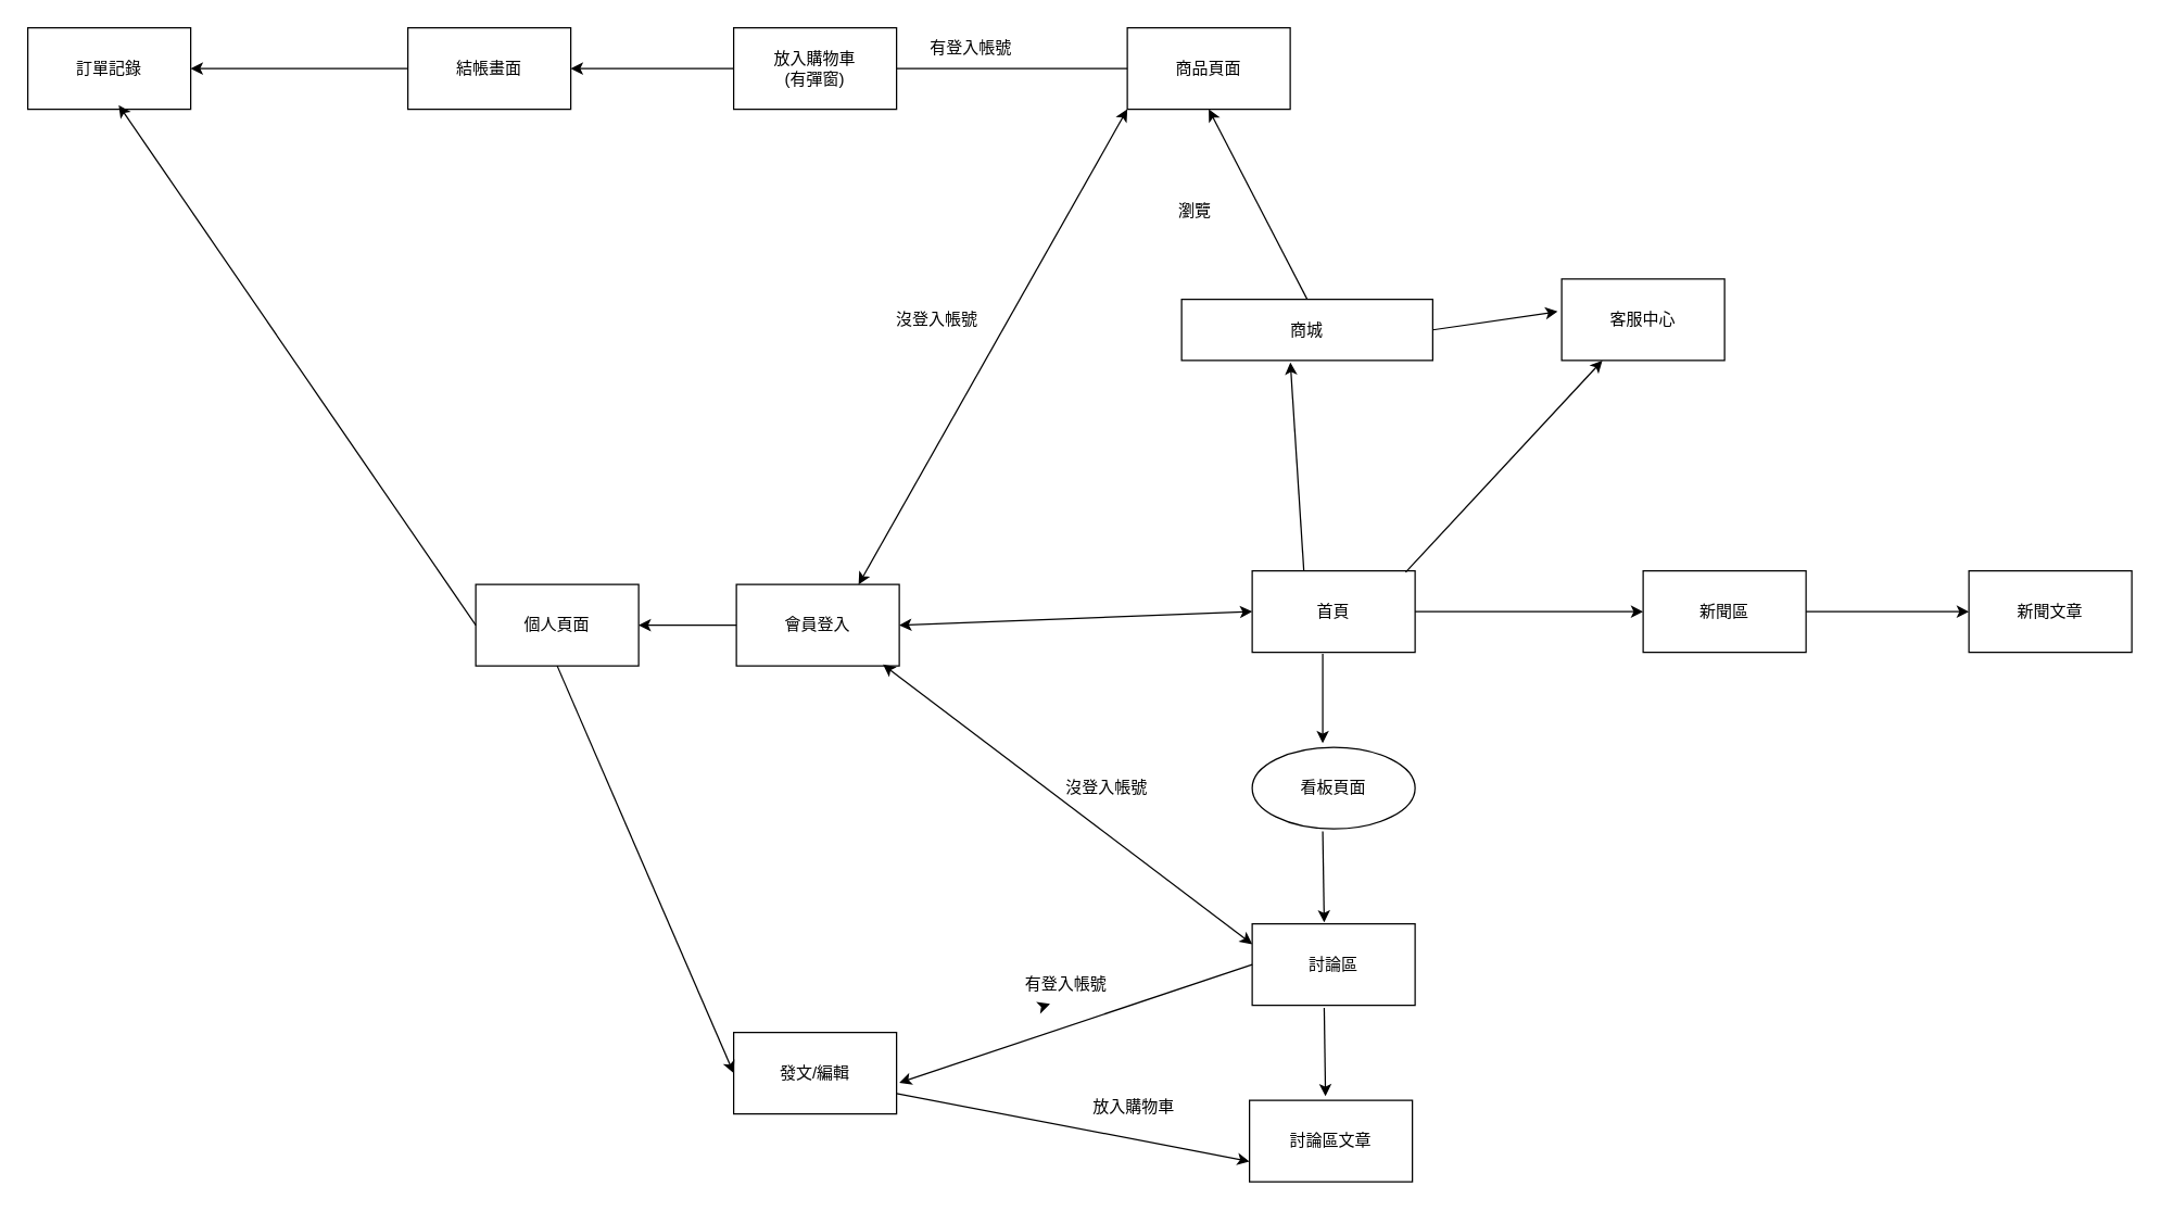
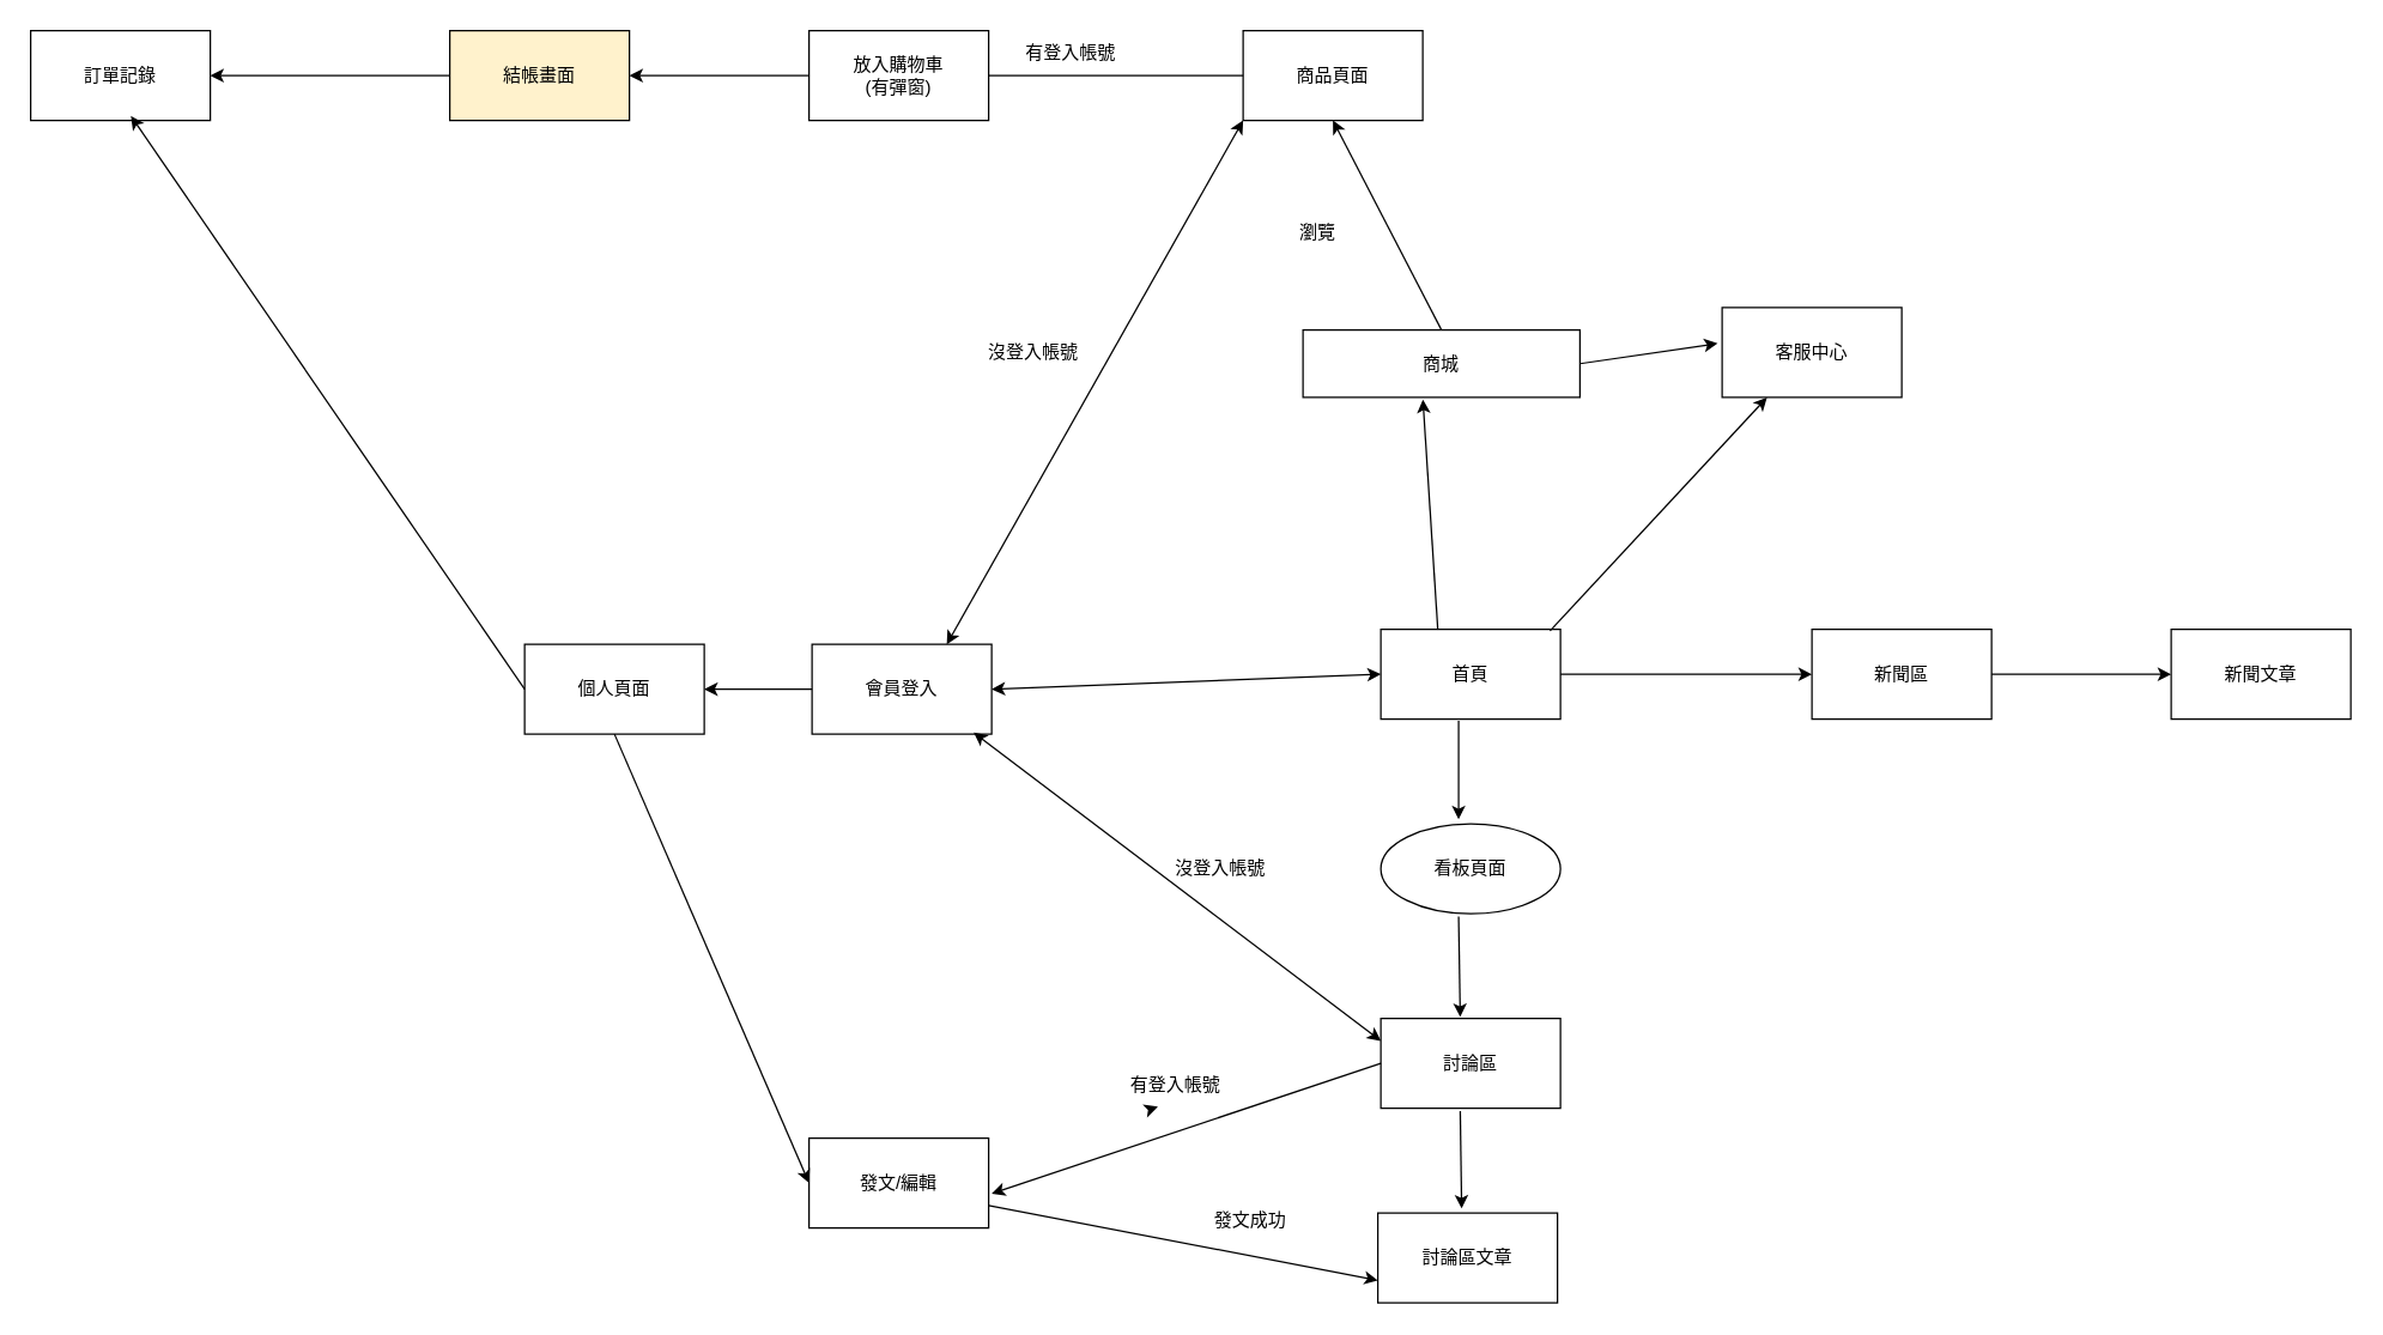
  <mxCell id="0" />
  <mxCell id="1" parent="0" />
  <mxCell id="2" value="首頁" style="rounded=0;whiteSpace=wrap;html=1;" parent="1" vertex="1"><mxGeometry x="922" y="420" width="120" height="60" as="geometry" /></mxCell>
  <mxCell id="3" value="看板頁面" style="ellipse;whiteSpace=wrap;html=1;" parent="1" vertex="1"><mxGeometry x="922" y="550" width="120" height="60" as="geometry" /></mxCell>
  <mxCell id="4" value="" style="endArrow=classic;html=1;rounded=0;exitX=0.433;exitY=1.017;exitDx=0;exitDy=0;exitPerimeter=0;entryX=0.433;entryY=-0.05;entryDx=0;entryDy=0;entryPerimeter=0;" parent="1" source="2" target="3" edge="1"><mxGeometry width="50" height="50" relative="1" as="geometry"><mxPoint x="972" y="550" as="sourcePoint" /><mxPoint x="1022" y="500" as="targetPoint" /></mxGeometry></mxCell>
  <mxCell id="5" value="討論區" style="rounded=0;whiteSpace=wrap;html=1;" parent="1" vertex="1"><mxGeometry x="922" y="680" width="120" height="60" as="geometry" /></mxCell>
  <mxCell id="6" value="" style="endArrow=classic;html=1;rounded=0;exitX=0.433;exitY=1.033;exitDx=0;exitDy=0;exitPerimeter=0;entryX=0.442;entryY=-0.017;entryDx=0;entryDy=0;entryPerimeter=0;" parent="1" source="3" target="5" edge="1"><mxGeometry width="50" height="50" relative="1" as="geometry"><mxPoint x="972" y="680" as="sourcePoint" /><mxPoint x="1022" y="630" as="targetPoint" /></mxGeometry></mxCell>
  <mxCell id="7" value="討論區文章" style="rounded=0;whiteSpace=wrap;html=1;" parent="1" vertex="1"><mxGeometry x="920" y="810" width="120" height="60" as="geometry" /></mxCell>
  <mxCell id="8" value="" style="endArrow=classic;html=1;rounded=0;exitX=0.442;exitY=1.033;exitDx=0;exitDy=0;exitPerimeter=0;entryX=0.45;entryY=-0.05;entryDx=0;entryDy=0;entryPerimeter=0;" parent="1" source="5" edge="1"><mxGeometry width="50" height="50" relative="1" as="geometry"><mxPoint x="972" y="800" as="sourcePoint" /><mxPoint x="976" y="807" as="targetPoint" /></mxGeometry></mxCell>
  <mxCell id="9" value="會員登入" style="rounded=0;whiteSpace=wrap;html=1;" parent="1" vertex="1"><mxGeometry x="542" y="430" width="120" height="60" as="geometry" /></mxCell>
  <mxCell id="10" value="新聞區" style="rounded=0;whiteSpace=wrap;html=1;" parent="1" vertex="1"><mxGeometry x="1210" y="420" width="120" height="60" as="geometry" /></mxCell>
  <mxCell id="11" value="" style="endArrow=classic;html=1;rounded=0;exitX=1;exitY=0.5;exitDx=0;exitDy=0;" parent="1" source="2" edge="1"><mxGeometry width="50" height="50" relative="1" as="geometry"><mxPoint x="972" y="400" as="sourcePoint" /><mxPoint x="1210" y="450" as="targetPoint" /><Array as="points"><mxPoint x="1140" y="450" /></Array></mxGeometry></mxCell>
  <mxCell id="12" value="新聞文章" style="rounded=0;whiteSpace=wrap;html=1;" parent="1" vertex="1"><mxGeometry x="1450" y="420" width="120" height="60" as="geometry" /></mxCell>
  <mxCell id="13" value="" style="endArrow=classic;html=1;rounded=0;exitX=1;exitY=0.5;exitDx=0;exitDy=0;entryX=0;entryY=0.5;entryDx=0;entryDy=0;" parent="1" source="10" target="12" edge="1"><mxGeometry width="50" height="50" relative="1" as="geometry"><mxPoint x="962" y="200" as="sourcePoint" /><mxPoint x="1012" y="150" as="targetPoint" /></mxGeometry></mxCell>
  <mxCell id="14" value="" style="endArrow=classic;html=1;rounded=0;exitX=0.433;exitY=1.033;exitDx=0;exitDy=0;exitPerimeter=0;entryX=0.442;entryY=-0.017;entryDx=0;entryDy=0;entryPerimeter=0;" parent="1" edge="1"><mxGeometry width="50" height="50" relative="1" as="geometry"><mxPoint x="770" y="740" as="sourcePoint" /><mxPoint x="773.04" y="738.98" as="targetPoint" /></mxGeometry></mxCell>
  <mxCell id="15" value="發文/編輯" style="rounded=0;whiteSpace=wrap;html=1;" parent="1" vertex="1"><mxGeometry x="540" y="760" width="120" height="60" as="geometry" /></mxCell>
  <mxCell id="16" value="有登入帳號" style="text;html=1;align=center;verticalAlign=middle;whiteSpace=wrap;rounded=0;" parent="1" vertex="1"><mxGeometry x="740" y="710" width="90" height="30" as="geometry" /></mxCell>
  <mxCell id="17" value="" style="endArrow=classic;html=1;rounded=0;exitX=0;exitY=0.5;exitDx=0;exitDy=0;entryX=1.017;entryY=0.617;entryDx=0;entryDy=0;entryPerimeter=0;" parent="1" source="5" target="15" edge="1"><mxGeometry width="50" height="50" relative="1" as="geometry"><mxPoint x="985" y="752" as="sourcePoint" /><mxPoint x="986" y="817" as="targetPoint" /><Array as="points" /></mxGeometry></mxCell>
  <mxCell id="18" value="沒登入帳號" style="text;html=1;align=center;verticalAlign=middle;whiteSpace=wrap;rounded=0;" parent="1" vertex="1"><mxGeometry x="780" y="565" width="70" height="30" as="geometry" /></mxCell>
  <mxCell id="19" value="" style="endArrow=classic;html=1;rounded=0;exitX=1;exitY=0.75;exitDx=0;exitDy=0;entryX=0;entryY=0.75;entryDx=0;entryDy=0;" parent="1" source="15" target="7" edge="1"><mxGeometry width="50" height="50" relative="1" as="geometry"><mxPoint x="760" y="880" as="sourcePoint" /><mxPoint x="810" y="830" as="targetPoint" /></mxGeometry></mxCell>
- <mxCell id="20" value="放入購物車" style="text;html=1;align=center;verticalAlign=middle;whiteSpace=wrap;rounded=0;" parent="1" vertex="1"><mxGeometry x="790" y="800" width="90" height="30" as="geometry" /></mxCell>
+ <mxCell id="20" value="發文成功" style="text;html=1;align=center;verticalAlign=middle;whiteSpace=wrap;rounded=0;" parent="1" vertex="1"><mxGeometry x="790" y="800" width="90" height="30" as="geometry" /></mxCell>
  <mxCell id="21" value="商城" style="rounded=0;whiteSpace=wrap;html=1;" parent="1" vertex="1"><mxGeometry x="870" y="220" width="185" height="45" as="geometry" /></mxCell>
- <mxCell id="22" value="結帳畫面" style="rounded=0;whiteSpace=wrap;html=1;" parent="1" vertex="1"><mxGeometry x="300" y="20" width="120" height="60" as="geometry" /></mxCell>
+ <mxCell id="22" value="結帳畫面" style="rounded=0;whiteSpace=wrap;html=1;fillColor=#fff2cc;" parent="1" vertex="1"><mxGeometry x="300" y="20" width="120" height="60" as="geometry" /></mxCell>
  <mxCell id="23" value="商品頁面" style="rounded=0;whiteSpace=wrap;html=1;" parent="1" vertex="1"><mxGeometry x="830" y="20" width="120" height="60" as="geometry" /></mxCell>
  <mxCell id="24" value="訂單記錄" style="rounded=0;whiteSpace=wrap;html=1;" parent="1" vertex="1"><mxGeometry x="20" y="20" width="120" height="60" as="geometry" /></mxCell>
  <mxCell id="25" value="" style="endArrow=classic;html=1;rounded=0;exitX=0.317;exitY=0;exitDx=0;exitDy=0;exitPerimeter=0;entryX=0.433;entryY=1.033;entryDx=0;entryDy=0;entryPerimeter=0;" parent="1" source="2" target="21" edge="1"><mxGeometry width="50" height="50" relative="1" as="geometry"><mxPoint x="940" y="370" as="sourcePoint" /><mxPoint x="990" y="320" as="targetPoint" /></mxGeometry></mxCell>
  <mxCell id="26" value="" style="endArrow=classic;html=1;rounded=0;exitX=0.5;exitY=0;exitDx=0;exitDy=0;entryX=0.5;entryY=1;entryDx=0;entryDy=0;" parent="1" source="21" target="23" edge="1"><mxGeometry width="50" height="50" relative="1" as="geometry"><mxPoint x="880" y="180" as="sourcePoint" /><mxPoint x="930" y="130" as="targetPoint" /></mxGeometry></mxCell>
  <mxCell id="27" value="瀏覽" style="text;html=1;align=center;verticalAlign=middle;whiteSpace=wrap;rounded=0;" parent="1" vertex="1"><mxGeometry x="850" y="140" width="60" height="30" as="geometry" /></mxCell>
  <mxCell id="28" value="" style="endArrow=classic;html=1;rounded=0;exitX=0;exitY=0.5;exitDx=0;exitDy=0;" parent="1" source="23" edge="1"><mxGeometry width="50" height="50" relative="1" as="geometry"><mxPoint x="700" y="70" as="sourcePoint" /><mxPoint x="650" y="50" as="targetPoint" /></mxGeometry></mxCell>
  <mxCell id="29" value="有登入帳號" style="text;html=1;align=center;verticalAlign=middle;whiteSpace=wrap;rounded=0;" parent="1" vertex="1"><mxGeometry x="680" y="20" width="70" height="30" as="geometry" /></mxCell>
  <mxCell id="30" value="放入購物車&lt;div&gt;(有彈窗)&lt;/div&gt;" style="rounded=0;whiteSpace=wrap;html=1;" parent="1" vertex="1"><mxGeometry x="540" y="20" width="120" height="60" as="geometry" /></mxCell>
  <mxCell id="31" value="沒登入帳號" style="text;html=1;align=center;verticalAlign=middle;whiteSpace=wrap;rounded=0;" parent="1" vertex="1"><mxGeometry x="650" y="220" width="80" height="30" as="geometry" /></mxCell>
  <mxCell id="32" value="" style="endArrow=classic;html=1;rounded=0;exitX=0;exitY=0.5;exitDx=0;exitDy=0;entryX=1;entryY=0.5;entryDx=0;entryDy=0;" parent="1" source="30" target="22" edge="1"><mxGeometry width="50" height="50" relative="1" as="geometry"><mxPoint x="450" y="90" as="sourcePoint" /><mxPoint x="500" y="40" as="targetPoint" /></mxGeometry></mxCell>
  <mxCell id="33" value="" style="endArrow=classic;html=1;rounded=0;exitX=0;exitY=0.5;exitDx=0;exitDy=0;entryX=1;entryY=0.5;entryDx=0;entryDy=0;" parent="1" source="22" target="24" edge="1"><mxGeometry width="50" height="50" relative="1" as="geometry"><mxPoint x="190" y="80" as="sourcePoint" /><mxPoint x="240" y="30" as="targetPoint" /></mxGeometry></mxCell>
  <mxCell id="34" value="客服中心" style="rounded=0;whiteSpace=wrap;html=1;" parent="1" vertex="1"><mxGeometry x="1150" y="205" width="120" height="60" as="geometry" /></mxCell>
  <mxCell id="35" value="" style="endArrow=classic;html=1;rounded=0;exitX=1;exitY=0.5;exitDx=0;exitDy=0;entryX=-0.025;entryY=0.4;entryDx=0;entryDy=0;entryPerimeter=0;" parent="1" source="21" target="34" edge="1"><mxGeometry width="50" height="50" relative="1" as="geometry"><mxPoint x="1050" y="280" as="sourcePoint" /><mxPoint x="1100" y="230" as="targetPoint" /></mxGeometry></mxCell>
  <mxCell id="36" value="" style="endArrow=classic;html=1;rounded=0;exitX=0.942;exitY=0.017;exitDx=0;exitDy=0;exitPerimeter=0;entryX=0.25;entryY=1;entryDx=0;entryDy=0;" parent="1" source="2" target="34" edge="1"><mxGeometry width="50" height="50" relative="1" as="geometry"><mxPoint x="1040" y="390" as="sourcePoint" /><mxPoint x="1090" y="340" as="targetPoint" /></mxGeometry></mxCell>
  <mxCell id="37" value="" style="endArrow=classic;startArrow=classic;html=1;rounded=0;exitX=0.9;exitY=0.983;exitDx=0;exitDy=0;exitPerimeter=0;entryX=0;entryY=0.25;entryDx=0;entryDy=0;" parent="1" source="9" target="5" edge="1"><mxGeometry width="50" height="50" relative="1" as="geometry"><mxPoint x="720" y="650" as="sourcePoint" /><mxPoint x="770" y="600" as="targetPoint" /></mxGeometry></mxCell>
  <mxCell id="38" value="" style="endArrow=classic;startArrow=classic;html=1;rounded=0;exitX=1;exitY=0.5;exitDx=0;exitDy=0;entryX=0;entryY=0.5;entryDx=0;entryDy=0;" parent="1" source="9" target="2" edge="1"><mxGeometry width="50" height="50" relative="1" as="geometry"><mxPoint x="770" y="490" as="sourcePoint" /><mxPoint x="820" y="440" as="targetPoint" /></mxGeometry></mxCell>
  <mxCell id="39" value="" style="endArrow=classic;startArrow=classic;html=1;rounded=0;entryX=0;entryY=1;entryDx=0;entryDy=0;exitX=0.75;exitY=0;exitDx=0;exitDy=0;" parent="1" source="9" target="23" edge="1"><mxGeometry width="50" height="50" relative="1" as="geometry"><mxPoint x="690" y="350" as="sourcePoint" /><mxPoint x="740" y="300" as="targetPoint" /></mxGeometry></mxCell>
  <mxCell id="40" value="個人頁面" style="rounded=0;whiteSpace=wrap;html=1;" vertex="1" parent="1"><mxGeometry x="350" y="430" width="120" height="60" as="geometry" /></mxCell>
  <mxCell id="41" value="" style="endArrow=classic;html=1;rounded=0;exitX=0;exitY=0.5;exitDx=0;exitDy=0;entryX=1;entryY=0.5;entryDx=0;entryDy=0;" edge="1" parent="1" source="9" target="40"><mxGeometry width="50" height="50" relative="1" as="geometry"><mxPoint x="490" y="595" as="sourcePoint" /><mxPoint x="540" y="545" as="targetPoint" /></mxGeometry></mxCell>
  <mxCell id="42" value="" style="endArrow=classic;html=1;rounded=0;exitX=0;exitY=0.5;exitDx=0;exitDy=0;entryX=0.558;entryY=0.95;entryDx=0;entryDy=0;entryPerimeter=0;" edge="1" parent="1" source="40" target="24"><mxGeometry width="50" height="50" relative="1" as="geometry"><mxPoint x="150" y="275" as="sourcePoint" /><mxPoint x="200" y="225" as="targetPoint" /></mxGeometry></mxCell>
  <mxCell id="43" value="" style="endArrow=classic;html=1;rounded=0;entryX=0;entryY=0.5;entryDx=0;entryDy=0;exitX=0.5;exitY=1;exitDx=0;exitDy=0;" edge="1" parent="1" source="40" target="15"><mxGeometry width="50" height="50" relative="1" as="geometry"><mxPoint x="420" y="670" as="sourcePoint" /><mxPoint x="470" y="620" as="targetPoint" /></mxGeometry></mxCell>
